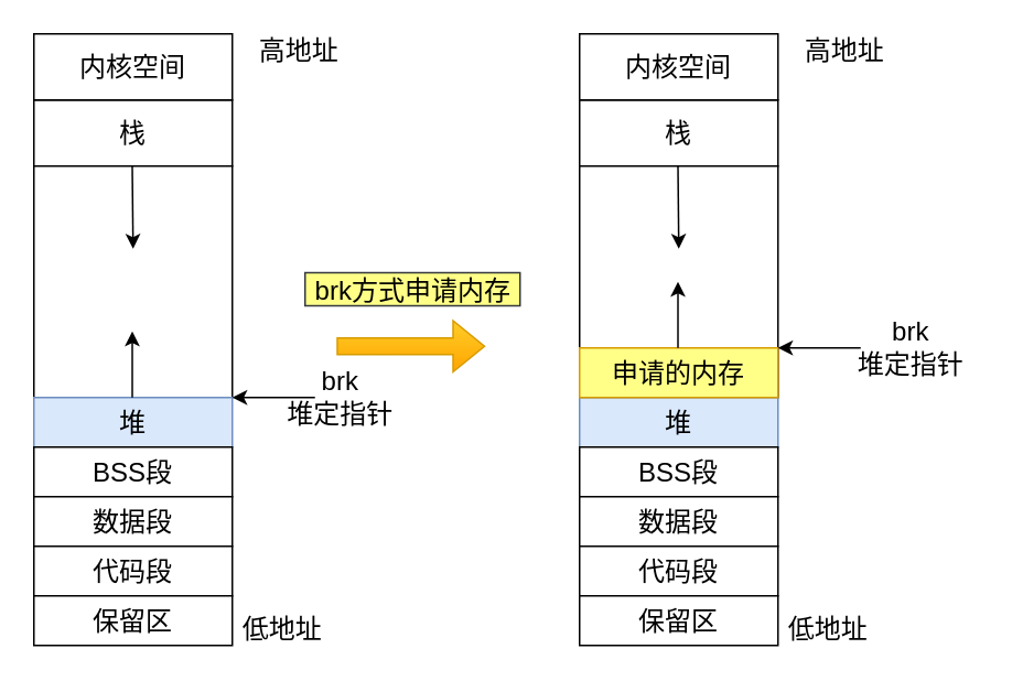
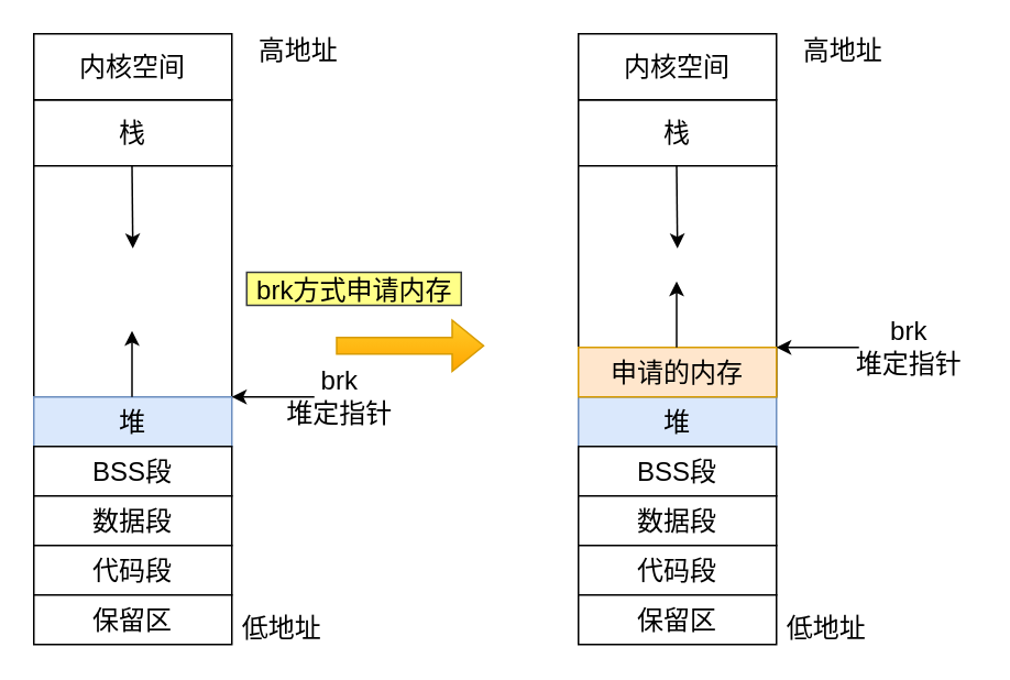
  <mxCell id="0" />
  <mxCell id="1" parent="0" />
  <mxCell id="2" value="栈" style="rounded=0;whiteSpace=wrap;html=1;fontSize=16;" vertex="1" parent="1"><mxGeometry x="20" y="60" width="120" height="40" as="geometry" /></mxCell>
  <mxCell id="3" value="" style="rounded=0;whiteSpace=wrap;html=1;fontSize=16;" vertex="1" parent="1"><mxGeometry x="20" y="100" width="120" height="140" as="geometry" /></mxCell>
  <mxCell id="4" value="堆" style="rounded=0;whiteSpace=wrap;html=1;fontSize=16;fillColor=#dae8fc;strokeColor=#6c8ebf;" vertex="1" parent="1"><mxGeometry x="20" y="240" width="120" height="30" as="geometry" /></mxCell>
  <mxCell id="5" value="BSS段" style="rounded=0;whiteSpace=wrap;html=1;fontSize=16;" vertex="1" parent="1"><mxGeometry x="20" y="270" width="120" height="30" as="geometry" /></mxCell>
  <mxCell id="6" value="内核空间" style="rounded=0;whiteSpace=wrap;html=1;fontSize=16;" vertex="1" parent="1"><mxGeometry x="20" y="20" width="120" height="40" as="geometry" /></mxCell>
  <mxCell id="7" value="数据段" style="rounded=0;whiteSpace=wrap;html=1;fontSize=16;" vertex="1" parent="1"><mxGeometry x="20" y="300" width="120" height="30" as="geometry" /></mxCell>
  <mxCell id="8" value="代码段" style="rounded=0;whiteSpace=wrap;html=1;fontSize=16;" vertex="1" parent="1"><mxGeometry x="20" y="330" width="120" height="30" as="geometry" /></mxCell>
  <mxCell id="9" value="保留区" style="rounded=0;whiteSpace=wrap;html=1;fontSize=16;" vertex="1" parent="1"><mxGeometry x="20" y="360" width="120" height="30" as="geometry" /></mxCell>
  <mxCell id="10" value="" style="endArrow=classic;html=1;rounded=0;fontSize=16;" edge="1" parent="1"><mxGeometry width="50" height="50" relative="1" as="geometry"><mxPoint x="79.5" y="100" as="sourcePoint" /><mxPoint x="80" y="150" as="targetPoint" /></mxGeometry></mxCell>
  <mxCell id="11" value="" style="endArrow=classic;html=1;rounded=0;fontSize=16;" edge="1" parent="1"><mxGeometry width="50" height="50" relative="1" as="geometry"><mxPoint x="79.5" y="240" as="sourcePoint" /><mxPoint x="79.5" y="200" as="targetPoint" /></mxGeometry></mxCell>
  <mxCell id="12" value="" style="endArrow=classic;html=1;rounded=0;entryX=1;entryY=0;entryDx=0;entryDy=0;fontSize=16;" edge="1" parent="1"><mxGeometry width="50" height="50" relative="1" as="geometry"><mxPoint x="190" y="240" as="sourcePoint" /><mxPoint x="140" y="240" as="targetPoint" /></mxGeometry></mxCell>
  <mxCell id="13" value="brk&lt;br&gt;堆定指针" style="text;html=1;align=center;verticalAlign=middle;resizable=0;points=[];autosize=1;strokeColor=none;fillColor=none;fontSize=16;" vertex="1" parent="1"><mxGeometry x="165" y="220" width="80" height="40" as="geometry" /></mxCell>
  <mxCell id="14" value="高地址" style="text;html=1;align=center;verticalAlign=middle;resizable=0;points=[];autosize=1;strokeColor=none;fillColor=none;fontSize=16;" vertex="1" parent="1"><mxGeometry x="150" y="20" width="60" height="20" as="geometry" /></mxCell>
  <mxCell id="15" value="低地址" style="text;html=1;align=center;verticalAlign=middle;resizable=0;points=[];autosize=1;strokeColor=none;fillColor=none;fontSize=16;" vertex="1" parent="1"><mxGeometry x="140" y="370" width="60" height="20" as="geometry" /></mxCell>
  <mxCell id="16" value="栈" style="rounded=0;whiteSpace=wrap;html=1;fontSize=16;" vertex="1" parent="1"><mxGeometry x="350" y="60" width="120" height="40" as="geometry" /></mxCell>
  <mxCell id="17" value="" style="rounded=0;whiteSpace=wrap;html=1;fontSize=16;" vertex="1" parent="1"><mxGeometry x="350" y="100" width="120" height="140" as="geometry" /></mxCell>
  <mxCell id="18" value="堆" style="rounded=0;whiteSpace=wrap;html=1;fontSize=16;fillColor=#dae8fc;strokeColor=#6c8ebf;" vertex="1" parent="1"><mxGeometry x="350" y="240" width="120" height="30" as="geometry" /></mxCell>
  <mxCell id="19" value="BSS段" style="rounded=0;whiteSpace=wrap;html=1;fontSize=16;" vertex="1" parent="1"><mxGeometry x="350" y="270" width="120" height="30" as="geometry" /></mxCell>
  <mxCell id="20" value="内核空间" style="rounded=0;whiteSpace=wrap;html=1;fontSize=16;" vertex="1" parent="1"><mxGeometry x="350" y="20" width="120" height="40" as="geometry" /></mxCell>
  <mxCell id="21" value="数据段" style="rounded=0;whiteSpace=wrap;html=1;fontSize=16;" vertex="1" parent="1"><mxGeometry x="350" y="300" width="120" height="30" as="geometry" /></mxCell>
  <mxCell id="22" value="代码段" style="rounded=0;whiteSpace=wrap;html=1;fontSize=16;" vertex="1" parent="1"><mxGeometry x="350" y="330" width="120" height="30" as="geometry" /></mxCell>
  <mxCell id="23" value="保留区" style="rounded=0;whiteSpace=wrap;html=1;fontSize=16;" vertex="1" parent="1"><mxGeometry x="350" y="360" width="120" height="30" as="geometry" /></mxCell>
  <mxCell id="24" value="" style="endArrow=classic;html=1;rounded=0;fontSize=16;" edge="1" parent="1"><mxGeometry width="50" height="50" relative="1" as="geometry"><mxPoint x="409.5" y="100" as="sourcePoint" /><mxPoint x="410" y="150" as="targetPoint" /></mxGeometry></mxCell>
  <mxCell id="25" value="" style="endArrow=classic;html=1;rounded=0;fontSize=16;exitX=0.5;exitY=0;exitDx=0;exitDy=0;" edge="1" parent="1" source="30" target="17"><mxGeometry width="50" height="50" relative="1" as="geometry"><mxPoint x="409.5" y="240" as="sourcePoint" /><mxPoint x="409.5" y="200" as="targetPoint" /></mxGeometry></mxCell>
  <mxCell id="26" value="高地址" style="text;html=1;align=center;verticalAlign=middle;resizable=0;points=[];autosize=1;strokeColor=none;fillColor=none;fontSize=16;" vertex="1" parent="1"><mxGeometry x="480" y="20" width="60" height="20" as="geometry" /></mxCell>
  <mxCell id="27" value="低地址" style="text;html=1;align=center;verticalAlign=middle;resizable=0;points=[];autosize=1;strokeColor=none;fillColor=none;fontSize=16;" vertex="1" parent="1"><mxGeometry x="470" y="370" width="60" height="20" as="geometry" /></mxCell>
  <mxCell id="28" value="" style="shape=flexArrow;endArrow=classic;html=1;rounded=0;fontSize=16;fillColor=#ffcd28;gradientColor=#ffa500;strokeColor=#d79b00;" edge="1" parent="1"><mxGeometry width="50" height="50" relative="1" as="geometry"><mxPoint x="203" y="209" as="sourcePoint" /><mxPoint x="293" y="209" as="targetPoint" /></mxGeometry></mxCell>
- <mxCell id="29" value="brk方式申请内存" style="text;html=1;align=center;verticalAlign=middle;resizable=0;points=[];autosize=1;strokeColor=#36393d;fillColor=#ffff88;fontSize=16;" vertex="1" parent="1"><mxGeometry x="184" y="164.5" width="130" height="20" as="geometry" /></mxCell>
- <mxCell id="30" value="申请的内存" style="rounded=0;whiteSpace=wrap;html=1;fontSize=16;fillColor=#ffff88;strokeColor=#d79b00;" vertex="1" parent="1"><mxGeometry x="350" y="210" width="120" height="30" as="geometry" /></mxCell>
+ <mxCell id="29" value="brk方式申请内存" style="text;html=1;align=center;verticalAlign=middle;resizable=0;points=[];autosize=1;strokeColor=#36393d;fillColor=#ffff88;fontSize=16;" vertex="1" parent="1"><mxGeometry x="149" y="164.5" width="130" height="20" as="geometry" /></mxCell>
+ <mxCell id="30" value="申请的内存" style="rounded=0;whiteSpace=wrap;html=1;fontSize=16;fillColor=#ffe6cc;strokeColor=#d79b00;" vertex="1" parent="1"><mxGeometry x="350" y="210" width="120" height="30" as="geometry" /></mxCell>
  <mxCell id="31" value="" style="endArrow=classic;html=1;rounded=0;fontSize=16;" edge="1" parent="1"><mxGeometry width="50" height="50" relative="1" as="geometry"><mxPoint x="409.5" y="210" as="sourcePoint" /><mxPoint x="409.5" y="170" as="targetPoint" /></mxGeometry></mxCell>
  <mxCell id="32" value="" style="endArrow=classic;html=1;rounded=0;entryX=1;entryY=0;entryDx=0;entryDy=0;fontSize=16;" edge="1" parent="1"><mxGeometry width="50" height="50" relative="1" as="geometry"><mxPoint x="520" y="210" as="sourcePoint" /><mxPoint x="470" y="210" as="targetPoint" /></mxGeometry></mxCell>
  <mxCell id="33" value="brk&lt;br&gt;堆定指针" style="text;html=1;align=center;verticalAlign=middle;resizable=0;points=[];autosize=1;strokeColor=none;fillColor=none;fontSize=16;" vertex="1" parent="1"><mxGeometry x="510" y="190" width="80" height="40" as="geometry" /></mxCell>
